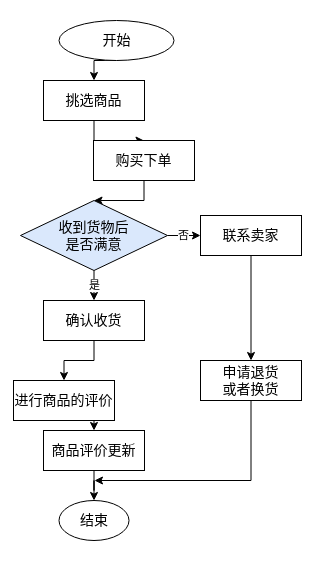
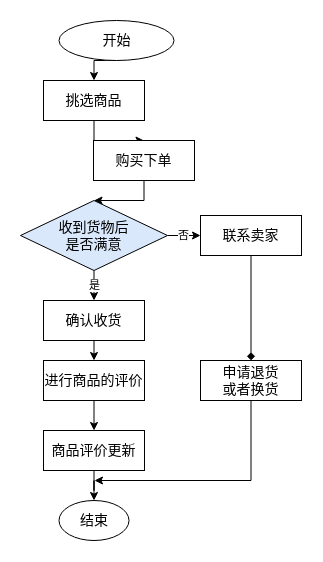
  <mxCell id="0" />
  <mxCell id="1" parent="0" />
  <mxCell id="2" style="edgeStyle=orthogonalEdgeStyle;rounded=0;orthogonalLoop=1;jettySize=auto;html=1;exitX=0.5;exitY=1;exitDx=0;exitDy=0;entryX=0.5;entryY=0;entryDx=0;entryDy=0;" edge="1" parent="1" source="3" target="5"><mxGeometry relative="1" as="geometry" /></mxCell>
  <mxCell id="3" value="&lt;font style=&quot;font-size: 14px&quot;&gt;开始&lt;/font&gt;" style="ellipse;whiteSpace=wrap;html=1;" vertex="1" parent="1"><mxGeometry x="58.5" y="20" width="115" height="40" as="geometry" /></mxCell>
  <mxCell id="4" style="edgeStyle=orthogonalEdgeStyle;rounded=0;orthogonalLoop=1;jettySize=auto;html=1;exitX=0.5;exitY=1;exitDx=0;exitDy=0;entryX=0.5;entryY=0;entryDx=0;entryDy=0;" edge="1" parent="1" source="5" target="7"><mxGeometry relative="1" as="geometry" /></mxCell>
  <mxCell id="5" value="&lt;font style=&quot;font-size: 14px&quot;&gt;挑选商品&lt;/font&gt;" style="rounded=0;whiteSpace=wrap;html=1;" vertex="1" parent="1"><mxGeometry x="43" y="80" width="101" height="40" as="geometry" /></mxCell>
  <mxCell id="6" style="edgeStyle=orthogonalEdgeStyle;rounded=0;orthogonalLoop=1;jettySize=auto;html=1;exitX=0.5;exitY=1;exitDx=0;exitDy=0;entryX=0.5;entryY=0;entryDx=0;entryDy=0;" edge="1" parent="1" source="7" target="17"><mxGeometry relative="1" as="geometry" /></mxCell>
  <mxCell id="7" value="&lt;font style=&quot;font-size: 14px&quot;&gt;购买下单&lt;/font&gt;" style="rounded=0;whiteSpace=wrap;html=1;" vertex="1" parent="1"><mxGeometry x="93" y="140" width="101" height="40" as="geometry" /></mxCell>
  <mxCell id="8" style="edgeStyle=orthogonalEdgeStyle;rounded=0;orthogonalLoop=1;jettySize=auto;html=1;exitX=0.5;exitY=1;exitDx=0;exitDy=0;entryX=0.5;entryY=0;entryDx=0;entryDy=0;" edge="1" parent="1" source="9" target="11"><mxGeometry relative="1" as="geometry" /></mxCell>
  <mxCell id="9" value="&lt;font style=&quot;font-size: 14px&quot;&gt;确认收货&lt;/font&gt;" style="rounded=0;whiteSpace=wrap;html=1;" vertex="1" parent="1"><mxGeometry x="43" y="300" width="101" height="40" as="geometry" /></mxCell>
  <mxCell id="10" style="edgeStyle=orthogonalEdgeStyle;rounded=0;orthogonalLoop=1;jettySize=auto;html=1;exitX=0.5;exitY=1;exitDx=0;exitDy=0;entryX=0.5;entryY=0;entryDx=0;entryDy=0;" edge="1" parent="1" source="11" target="14"><mxGeometry relative="1" as="geometry" /></mxCell>
- <mxCell id="11" value="&lt;font style=&quot;font-size: 14px&quot;&gt;进行商品的评价&lt;/font&gt;" style="rounded=0;whiteSpace=wrap;html=1;" vertex="1" parent="1"><mxGeometry x="13" y="380" width="101" height="40" as="geometry" /></mxCell>
+ <mxCell id="11" value="&lt;font style=&quot;font-size: 14px&quot;&gt;进行商品的评价&lt;/font&gt;" style="rounded=0;whiteSpace=wrap;html=1;" vertex="1" parent="1"><mxGeometry x="43" y="360" width="101" height="40" as="geometry" /></mxCell>
  <mxCell id="12" value="&lt;font style=&quot;font-size: 14px&quot;&gt;结束&lt;/font&gt;" style="ellipse;whiteSpace=wrap;html=1;" vertex="1" parent="1"><mxGeometry x="58.5" y="500" width="70" height="40" as="geometry" /></mxCell>
  <mxCell id="13" style="edgeStyle=orthogonalEdgeStyle;rounded=0;orthogonalLoop=1;jettySize=auto;html=1;exitX=0.5;exitY=1;exitDx=0;exitDy=0;" edge="1" parent="1" source="14" target="12"><mxGeometry relative="1" as="geometry" /></mxCell>
  <mxCell id="14" value="&lt;span style=&quot;font-size: 14px&quot;&gt;商品评价更新&lt;/span&gt;" style="rounded=0;whiteSpace=wrap;html=1;" vertex="1" parent="1"><mxGeometry x="43" y="430" width="101" height="40" as="geometry" /></mxCell>
  <mxCell id="15" value="是" style="edgeStyle=orthogonalEdgeStyle;rounded=0;orthogonalLoop=1;jettySize=auto;html=1;exitX=0.5;exitY=1;exitDx=0;exitDy=0;entryX=0.5;entryY=0;entryDx=0;entryDy=0;" edge="1" parent="1" source="17" target="9"><mxGeometry relative="1" as="geometry" /></mxCell>
  <mxCell id="16" value="否" style="edgeStyle=orthogonalEdgeStyle;rounded=0;orthogonalLoop=1;jettySize=auto;html=1;exitX=1;exitY=0.5;exitDx=0;exitDy=0;" edge="1" parent="1" source="17" target="19"><mxGeometry relative="1" as="geometry" /></mxCell>
  <mxCell id="17" value="&lt;font style=&quot;font-size: 14px&quot;&gt;收到货物后&lt;br&gt;是否满意&lt;/font&gt;" style="rhombus;whiteSpace=wrap;html=1;fillColor=#dae8fc;" vertex="1" parent="1"><mxGeometry x="20" y="200" width="147" height="70" as="geometry" /></mxCell>
- <mxCell id="18" style="edgeStyle=orthogonalEdgeStyle;rounded=0;orthogonalLoop=1;jettySize=auto;html=1;exitX=0.5;exitY=1;exitDx=0;exitDy=0;entryX=0.5;entryY=0;entryDx=0;entryDy=0;" edge="1" parent="1" source="19" target="21"><mxGeometry relative="1" as="geometry" /></mxCell>
+ <mxCell id="18" style="edgeStyle=orthogonalEdgeStyle;rounded=0;orthogonalLoop=1;jettySize=auto;html=1;exitX=0.5;exitY=1;exitDx=0;exitDy=0;entryX=0.5;entryY=0;entryDx=0;entryDy=0;endArrow=diamond;" edge="1" parent="1" source="19" target="21"><mxGeometry relative="1" as="geometry" /></mxCell>
  <mxCell id="19" value="&lt;font style=&quot;font-size: 14px&quot;&gt;联系卖家&lt;/font&gt;" style="rounded=0;whiteSpace=wrap;html=1;" vertex="1" parent="1"><mxGeometry x="200" y="215" width="101" height="40" as="geometry" /></mxCell>
  <mxCell id="20" style="edgeStyle=orthogonalEdgeStyle;rounded=0;orthogonalLoop=1;jettySize=auto;html=1;exitX=0.5;exitY=1;exitDx=0;exitDy=0;" edge="1" parent="1" source="21"><mxGeometry relative="1" as="geometry"><mxPoint x="94" y="480" as="targetPoint" /><mxPoint x="244.5" y="400" as="sourcePoint" /><Array as="points"><mxPoint x="251" y="480" /></Array></mxGeometry></mxCell>
  <mxCell id="21" value="&lt;font style=&quot;font-size: 14px&quot;&gt;申请退货&lt;br&gt;或者换货&lt;/font&gt;" style="rounded=0;whiteSpace=wrap;html=1;" vertex="1" parent="1"><mxGeometry x="200" y="360" width="101" height="40" as="geometry" /></mxCell>
